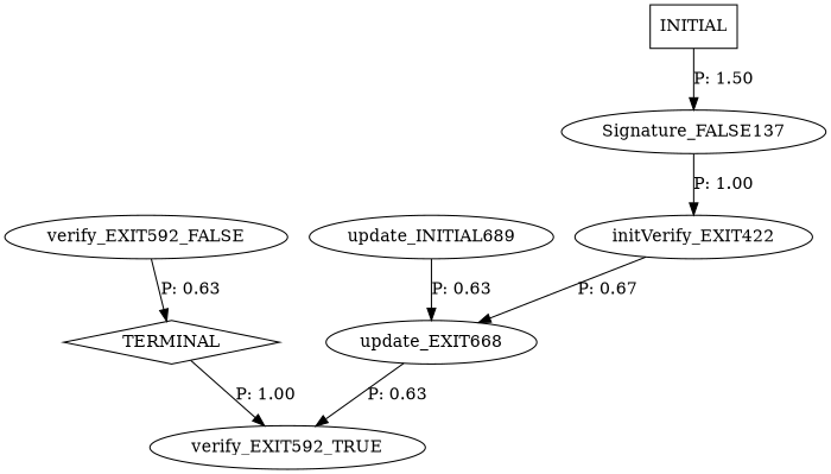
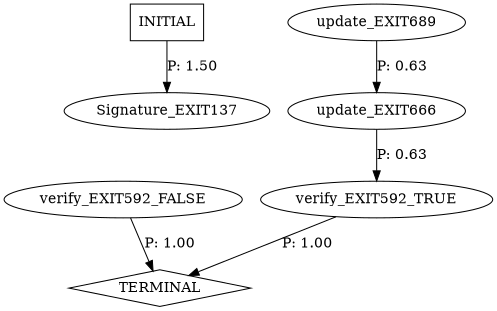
  digraph {
-   n1 [label=Signature_FALSE137]
-   n2 [label=initVerify_EXIT422]
-   n3 [label=update_EXIT668]
+   n1 [label=Signature_EXIT137]
+   n3 [label=update_EXIT666]
    n4 [label=verify_EXIT592_TRUE]
    n5 [label=TERMINAL shape=diamond]
-   n6 [label=update_INITIAL689]
+   n6 [label=update_EXIT689]
    n7 [label=verify_EXIT592_FALSE]
    n8 [label=INITIAL shape=box]
-   n1 -> n2 [label="P: 1.00"]
-   n2 -> n3 [label="P: 0.67"]
    n3 -> n4 [label="P: 0.63"]
-   n5 -> n4 [label="P: 1.00"]
+   n4 -> n5 [label="P: 1.00"]
    n6 -> n3 [label="P: 0.63"]
-   n7 -> n5 [label="P: 0.63"]
+   n7 -> n5 [label="P: 1.00"]
    n8 -> n1 [label="P: 1.50"]
  }
